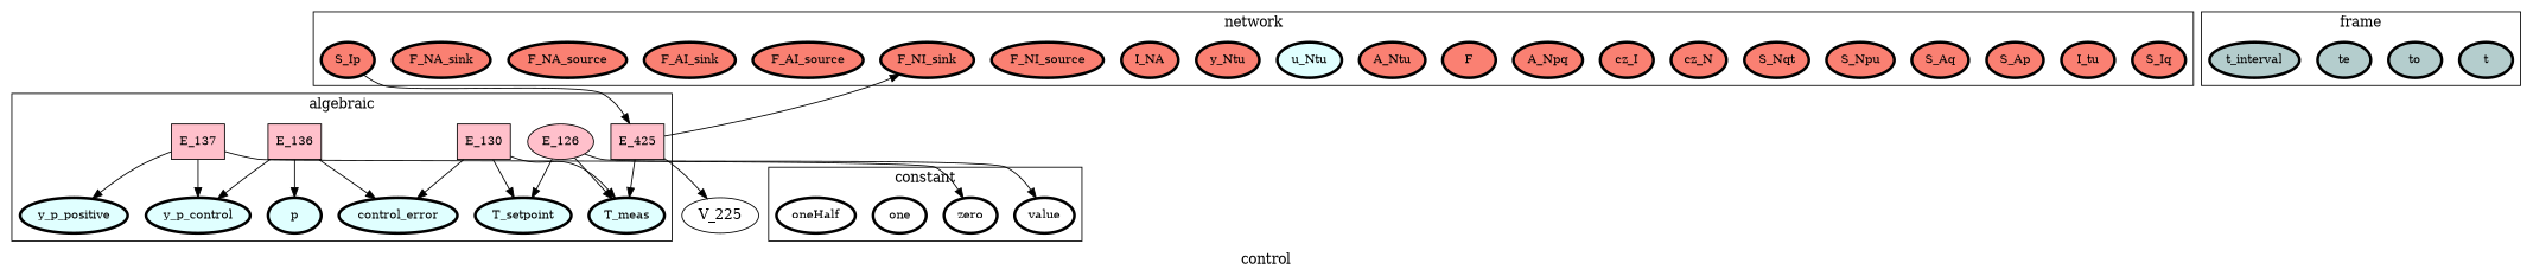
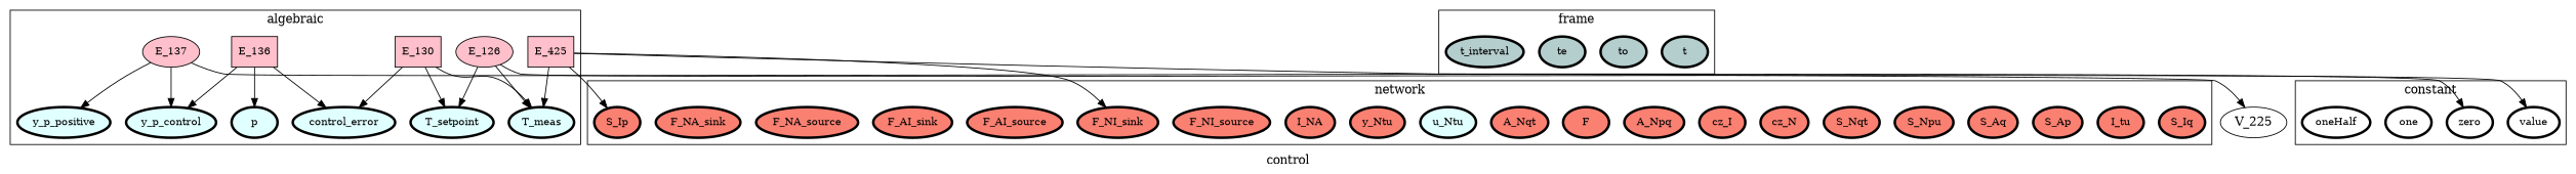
  digraph {
    label=control
    rankdir=TB
    node [fillcolor=salmon fontsize=12 penwidth=3 style=filled]
    edge [splines=ortho]
    n1 [label=S_Iq]
    n2 [label=I_tu]
    n3 [label=S_Ap]
    n4 [label=S_Aq]
    n5 [label=S_Npu]
    n6 [label=S_Nqt]
    n7 [label=cz_N]
    n8 [label=cz_I]
    n9 [label=A_Npq]
    n10 [label=F]
-   n11 [label=A_Ntu]
+   n11 [label=A_Nqt]
    n12 [fillcolor=lightcyan label=u_Ntu]
    n13 [label=y_Ntu]
    n14 [label=I_NA]
    n15 [label=F_NI_source]
    n16 [label=F_NI_sink]
    n17 [label=F_AI_source]
    n18 [label=F_AI_sink]
    n19 [label=F_NA_source]
    n20 [label=F_NA_sink]
    n21 [label=S_Ip]
    n22 [fillcolor=lightcyan3 label=t]
    n23 [fillcolor=lightcyan3 label=to]
    n24 [fillcolor=lightcyan3 label=te]
    n25 [fillcolor=lightcyan3 label=t_interval]
    n26 [fillcolor=white label=value]
    n27 [fillcolor=white label=zero]
    n28 [fillcolor=white label=one]
    n29 [fillcolor=white label=oneHalf]
    n30 [fillcolor=pink label=E_425 shape=box penwidth=""]
    n31 [fillcolor=lightcyan label=T_meas]
    E_126 [fillcolor=pink shape=ellipse penwidth=""]
    n33 [fillcolor=lightcyan label=T_setpoint]
    E_130 [fillcolor=pink shape=box penwidth=""]
    n35 [fillcolor=lightcyan label=control_error]
    E_136 [fillcolor=pink shape=box penwidth=""]
    n37 [fillcolor=lightcyan label=y_p_control]
    n38 [fillcolor=lightcyan label=p]
-   E_137 [fillcolor=pink shape=box penwidth=""]
+   E_137 [fillcolor=pink shape=ellipse penwidth=""]
    n40 [fillcolor=lightcyan label=y_p_positive]
    V_225 [fillcolor="" fontsize="" penwidth="" style=""]
    subgraph cluster_1 {
      label=input
    }
    subgraph cluster_2 {
      label=dataFlow
    }
    subgraph cluster_3 {
      label=output
    }
    subgraph cluster_4 {
      label=network
      n1
      n2
      n3
      n4
      n5
      n6
      n7
      n8
      n9
      n10
      n11
      n12
      n13
      n14
      n15
      n16
      n17
      n18
      n19
      n20
      n21
    }
    subgraph cluster_5 {
      label=frame
      n22
      n23
      n24
      n25
    }
    subgraph cluster_6 {
      label=state
    }
    subgraph cluster_7 {
      label=constant
      n26
      n27
      n28
      n29
    }
    subgraph cluster_8 {
      label=diffState
    }
    subgraph cluster_9 {
      label=algebraic
      n30
      n31
      E_126
      n33
      E_130
      n35
      E_136
      n37
      n38
      E_137
      n40
    }
    n30 -> n16
-   n21 -> n30
+   n30 -> n21
    n30 -> n31
    n30 -> V_225
    E_126 -> n26
    E_126 -> n31
    E_126 -> n33
    E_130 -> n31
    E_130 -> n33
    E_130 -> n35
    E_136 -> n35
    E_136 -> n37
    E_136 -> n38
    E_137 -> n27
    E_137 -> n37
    E_137 -> n40
  }
